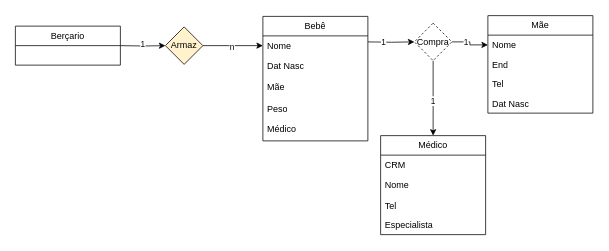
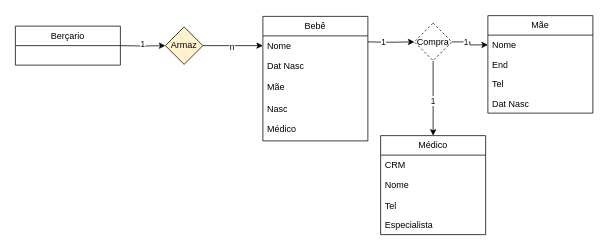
  <mxCell id="0" />
  <mxCell id="1" parent="0" />
  <mxCell id="2" style="edgeStyle=orthogonalEdgeStyle;rounded=0;orthogonalLoop=1;jettySize=auto;html=1;exitX=1;exitY=0.5;exitDx=0;exitDy=0;entryX=0;entryY=0.5;entryDx=0;entryDy=0;" edge="1" parent="1" source="4"><mxGeometry relative="1" as="geometry"><mxPoint x="350" y="60" as="targetPoint" /></mxGeometry></mxCell>
  <mxCell id="3" value="n" style="edgeLabel;html=1;align=center;verticalAlign=middle;resizable=0;points=[];" vertex="1" connectable="0" parent="2"><mxGeometry x="-0.056" y="-1" relative="1" as="geometry"><mxPoint as="offset" /></mxGeometry></mxCell>
  <mxCell id="4" value="Armaz" style="rhombus;whiteSpace=wrap;html=1;fillColor=#fff2cc;" vertex="1" parent="1"><mxGeometry x="220" y="35" width="50" height="50" as="geometry" /></mxCell>
  <mxCell id="5" style="edgeStyle=orthogonalEdgeStyle;rounded=0;orthogonalLoop=1;jettySize=auto;html=1;exitX=1;exitY=0.5;exitDx=0;exitDy=0;entryX=0;entryY=0.5;entryDx=0;entryDy=0;" edge="1" parent="1" target="4"><mxGeometry relative="1" as="geometry"><mxPoint x="160" y="60" as="sourcePoint" /></mxGeometry></mxCell>
  <mxCell id="6" value="1" style="edgeLabel;html=1;align=center;verticalAlign=middle;resizable=0;points=[];" vertex="1" connectable="0" parent="5"><mxGeometry x="0.025" y="3" relative="1" as="geometry"><mxPoint x="-1" as="offset" /></mxGeometry></mxCell>
  <mxCell id="7" style="edgeStyle=orthogonalEdgeStyle;rounded=0;orthogonalLoop=1;jettySize=auto;html=1;exitX=1;exitY=0.25;exitDx=0;exitDy=0;entryX=0;entryY=0.5;entryDx=0;entryDy=0;" edge="1" parent="1" target="13"><mxGeometry relative="1" as="geometry"><mxPoint x="490" y="55" as="sourcePoint" /></mxGeometry></mxCell>
  <mxCell id="8" value="1" style="edgeLabel;html=1;align=center;verticalAlign=middle;resizable=0;points=[];" vertex="1" connectable="0" parent="7"><mxGeometry x="-0.328" relative="1" as="geometry"><mxPoint as="offset" /></mxGeometry></mxCell>
  <mxCell id="9" style="edgeStyle=orthogonalEdgeStyle;rounded=0;orthogonalLoop=1;jettySize=auto;html=1;exitX=1;exitY=0.5;exitDx=0;exitDy=0;entryX=0;entryY=0.5;entryDx=0;entryDy=0;" edge="1" parent="1" source="13" target="15"><mxGeometry relative="1" as="geometry" /></mxCell>
  <mxCell id="10" value="1" style="edgeLabel;html=1;align=center;verticalAlign=middle;resizable=0;points=[];" vertex="1" connectable="0" parent="9"><mxGeometry x="-0.308" relative="1" as="geometry"><mxPoint as="offset" /></mxGeometry></mxCell>
  <mxCell id="11" style="edgeStyle=orthogonalEdgeStyle;rounded=0;orthogonalLoop=1;jettySize=auto;html=1;exitX=0.5;exitY=1;exitDx=0;exitDy=0;entryX=0.5;entryY=0;entryDx=0;entryDy=0;" edge="1" parent="1" source="13" target="26"><mxGeometry relative="1" as="geometry" /></mxCell>
  <mxCell id="12" value="1" style="edgeLabel;html=1;align=center;verticalAlign=middle;resizable=0;points=[];" vertex="1" connectable="0" parent="11"><mxGeometry x="0.06" y="-1" relative="1" as="geometry"><mxPoint as="offset" /></mxGeometry></mxCell>
  <mxCell id="13" value="Compra" style="rhombus;whiteSpace=wrap;html=1;dashed=1;" vertex="1" parent="1"><mxGeometry x="552" y="30" width="50" height="50" as="geometry" /></mxCell>
  <mxCell id="14" value="Mãe" style="swimlane;fontStyle=0;childLayout=stackLayout;horizontal=1;startSize=26;fillColor=none;horizontalStack=0;resizeParent=1;resizeParentMax=0;resizeLast=0;collapsible=1;marginBottom=0;whiteSpace=wrap;html=1;" vertex="1" parent="1"><mxGeometry x="650" width="140" height="130" as="geometry" y="20" /></mxCell>
  <mxCell id="15" value="Nome" style="text;strokeColor=none;fillColor=none;align=left;verticalAlign=top;spacingLeft=4;spacingRight=4;overflow=hidden;rotatable=0;points=[[0,0.5],[1,0.5]];portConstraint=eastwest;whiteSpace=wrap;html=1;" vertex="1" parent="14"><mxGeometry y="26" width="140" height="26" as="geometry" /></mxCell>
  <mxCell id="16" value="End" style="text;strokeColor=none;fillColor=none;align=left;verticalAlign=top;spacingLeft=4;spacingRight=4;overflow=hidden;rotatable=0;points=[[0,0.5],[1,0.5]];portConstraint=eastwest;whiteSpace=wrap;html=1;" vertex="1" parent="14"><mxGeometry y="52" width="140" height="26" as="geometry" /></mxCell>
  <mxCell id="17" value="Tel" style="text;strokeColor=none;fillColor=none;align=left;verticalAlign=top;spacingLeft=4;spacingRight=4;overflow=hidden;rotatable=0;points=[[0,0.5],[1,0.5]];portConstraint=eastwest;whiteSpace=wrap;html=1;" vertex="1" parent="14"><mxGeometry y="78" width="140" height="26" as="geometry" /></mxCell>
  <mxCell id="18" value="Dat Nasc" style="text;strokeColor=none;fillColor=none;align=left;verticalAlign=top;spacingLeft=4;spacingRight=4;overflow=hidden;rotatable=0;points=[[0,0.5],[1,0.5]];portConstraint=eastwest;whiteSpace=wrap;html=1;" vertex="1" parent="14"><mxGeometry y="104" width="140" height="26" as="geometry" /></mxCell>
  <mxCell id="19" value="Bebê" style="swimlane;fontStyle=0;childLayout=stackLayout;horizontal=1;startSize=26;fillColor=none;horizontalStack=0;resizeParent=1;resizeParentMax=0;resizeLast=0;collapsible=1;marginBottom=0;whiteSpace=wrap;html=1;" vertex="1" parent="1"><mxGeometry x="350" y="21" width="140" height="166" as="geometry" /></mxCell>
  <mxCell id="20" value="Nome" style="text;strokeColor=none;fillColor=none;align=left;verticalAlign=top;spacingLeft=4;spacingRight=4;overflow=hidden;rotatable=0;points=[[0,0.5],[1,0.5]];portConstraint=eastwest;whiteSpace=wrap;html=1;" vertex="1" parent="19"><mxGeometry y="26" width="140" height="26" as="geometry" /></mxCell>
  <mxCell id="21" value="Dat Nasc" style="text;strokeColor=none;fillColor=none;align=left;verticalAlign=top;spacingLeft=4;spacingRight=4;overflow=hidden;rotatable=0;points=[[0,0.5],[1,0.5]];portConstraint=eastwest;whiteSpace=wrap;html=1;" vertex="1" parent="19"><mxGeometry y="52" width="140" height="28" as="geometry" /></mxCell>
  <mxCell id="22" value="Mãe" style="text;strokeColor=none;fillColor=none;align=left;verticalAlign=top;spacingLeft=4;spacingRight=4;overflow=hidden;rotatable=0;points=[[0,0.5],[1,0.5]];portConstraint=eastwest;whiteSpace=wrap;html=1;" vertex="1" parent="19"><mxGeometry y="80" width="140" height="30" as="geometry" /></mxCell>
- <mxCell id="23" value="Peso" style="text;strokeColor=none;fillColor=none;align=left;verticalAlign=top;spacingLeft=4;spacingRight=4;overflow=hidden;rotatable=0;points=[[0,0.5],[1,0.5]];portConstraint=eastwest;whiteSpace=wrap;html=1;" vertex="1" parent="19"><mxGeometry y="110" width="140" height="26" as="geometry" /></mxCell>
+ <mxCell id="23" value="Nasc" style="text;strokeColor=none;fillColor=none;align=left;verticalAlign=top;spacingLeft=4;spacingRight=4;overflow=hidden;rotatable=0;points=[[0,0.5],[1,0.5]];portConstraint=eastwest;whiteSpace=wrap;html=1;" vertex="1" parent="19"><mxGeometry y="110" width="140" height="26" as="geometry" /></mxCell>
  <mxCell id="24" value="Médico" style="text;strokeColor=none;fillColor=none;align=left;verticalAlign=top;spacingLeft=4;spacingRight=4;overflow=hidden;rotatable=0;points=[[0,0.5],[1,0.5]];portConstraint=eastwest;whiteSpace=wrap;html=1;" vertex="1" parent="19"><mxGeometry y="136" width="140" height="30" as="geometry" /></mxCell>
  <mxCell id="25" value="Berçario" style="swimlane;fontStyle=0;childLayout=stackLayout;horizontal=1;startSize=26;fillColor=none;horizontalStack=0;resizeParent=1;resizeParentMax=0;resizeLast=0;collapsible=1;marginBottom=0;whiteSpace=wrap;html=1;" vertex="1" parent="1"><mxGeometry y="34" width="140" height="52" as="geometry" x="20" /></mxCell>
  <mxCell id="26" value="Médico" style="swimlane;fontStyle=0;childLayout=stackLayout;horizontal=1;startSize=26;fillColor=none;horizontalStack=0;resizeParent=1;resizeParentMax=0;resizeLast=0;collapsible=1;marginBottom=0;whiteSpace=wrap;html=1;" vertex="1" parent="1"><mxGeometry x="507" y="180" width="140" height="132" as="geometry" /></mxCell>
  <mxCell id="27" value="CRM" style="text;strokeColor=none;fillColor=none;align=left;verticalAlign=top;spacingLeft=4;spacingRight=4;overflow=hidden;rotatable=0;points=[[0,0.5],[1,0.5]];portConstraint=eastwest;whiteSpace=wrap;html=1;" vertex="1" parent="26"><mxGeometry y="26" width="140" height="26" as="geometry" /></mxCell>
  <mxCell id="28" value="Nome" style="text;strokeColor=none;fillColor=none;align=left;verticalAlign=top;spacingLeft=4;spacingRight=4;overflow=hidden;rotatable=0;points=[[0,0.5],[1,0.5]];portConstraint=eastwest;whiteSpace=wrap;html=1;" vertex="1" parent="26"><mxGeometry y="52" width="140" height="28" as="geometry" /></mxCell>
  <mxCell id="29" value="Tel" style="text;strokeColor=none;fillColor=none;align=left;verticalAlign=top;spacingLeft=4;spacingRight=4;overflow=hidden;rotatable=0;points=[[0,0.5],[1,0.5]];portConstraint=eastwest;whiteSpace=wrap;html=1;" vertex="1" parent="26"><mxGeometry y="80" width="140" height="26" as="geometry" /></mxCell>
  <mxCell id="30" value="Especialista" style="text;strokeColor=none;fillColor=none;align=left;verticalAlign=top;spacingLeft=4;spacingRight=4;overflow=hidden;rotatable=0;points=[[0,0.5],[1,0.5]];portConstraint=eastwest;whiteSpace=wrap;html=1;" vertex="1" parent="26"><mxGeometry y="106" width="140" height="26" as="geometry" /></mxCell>
